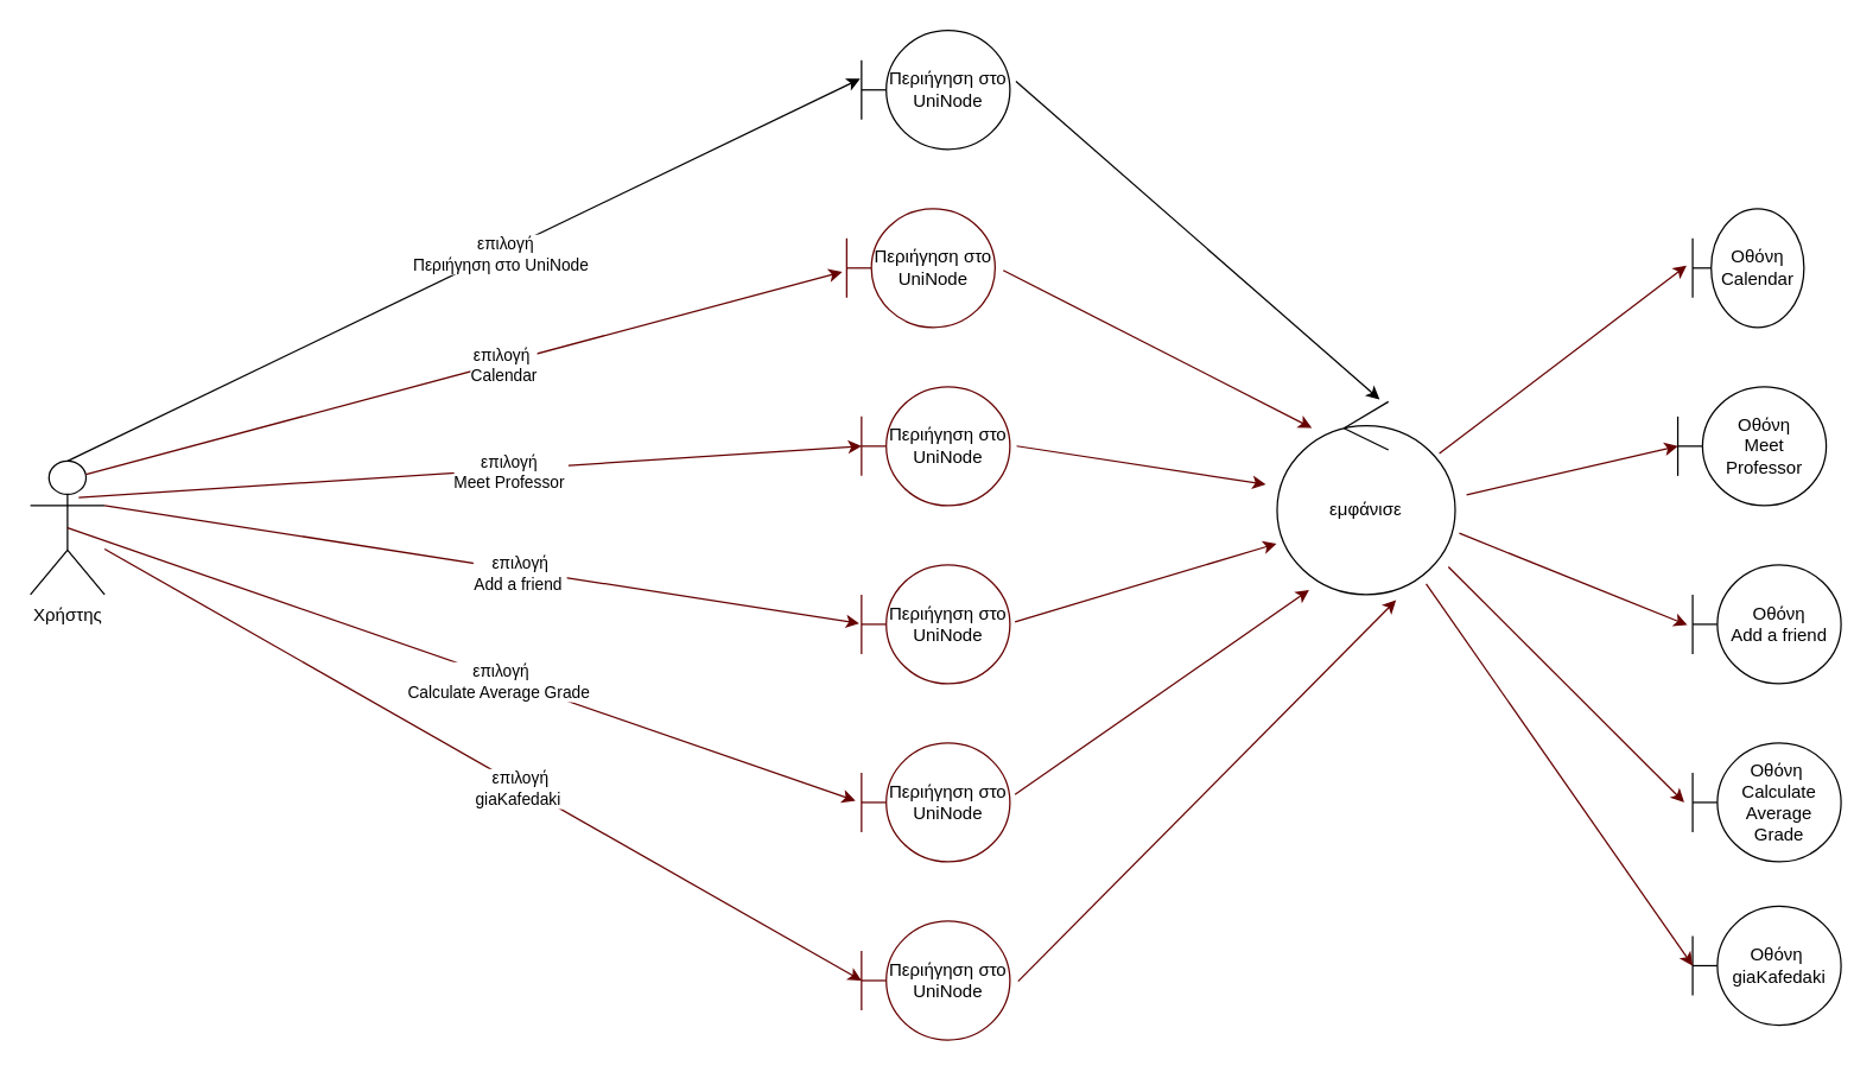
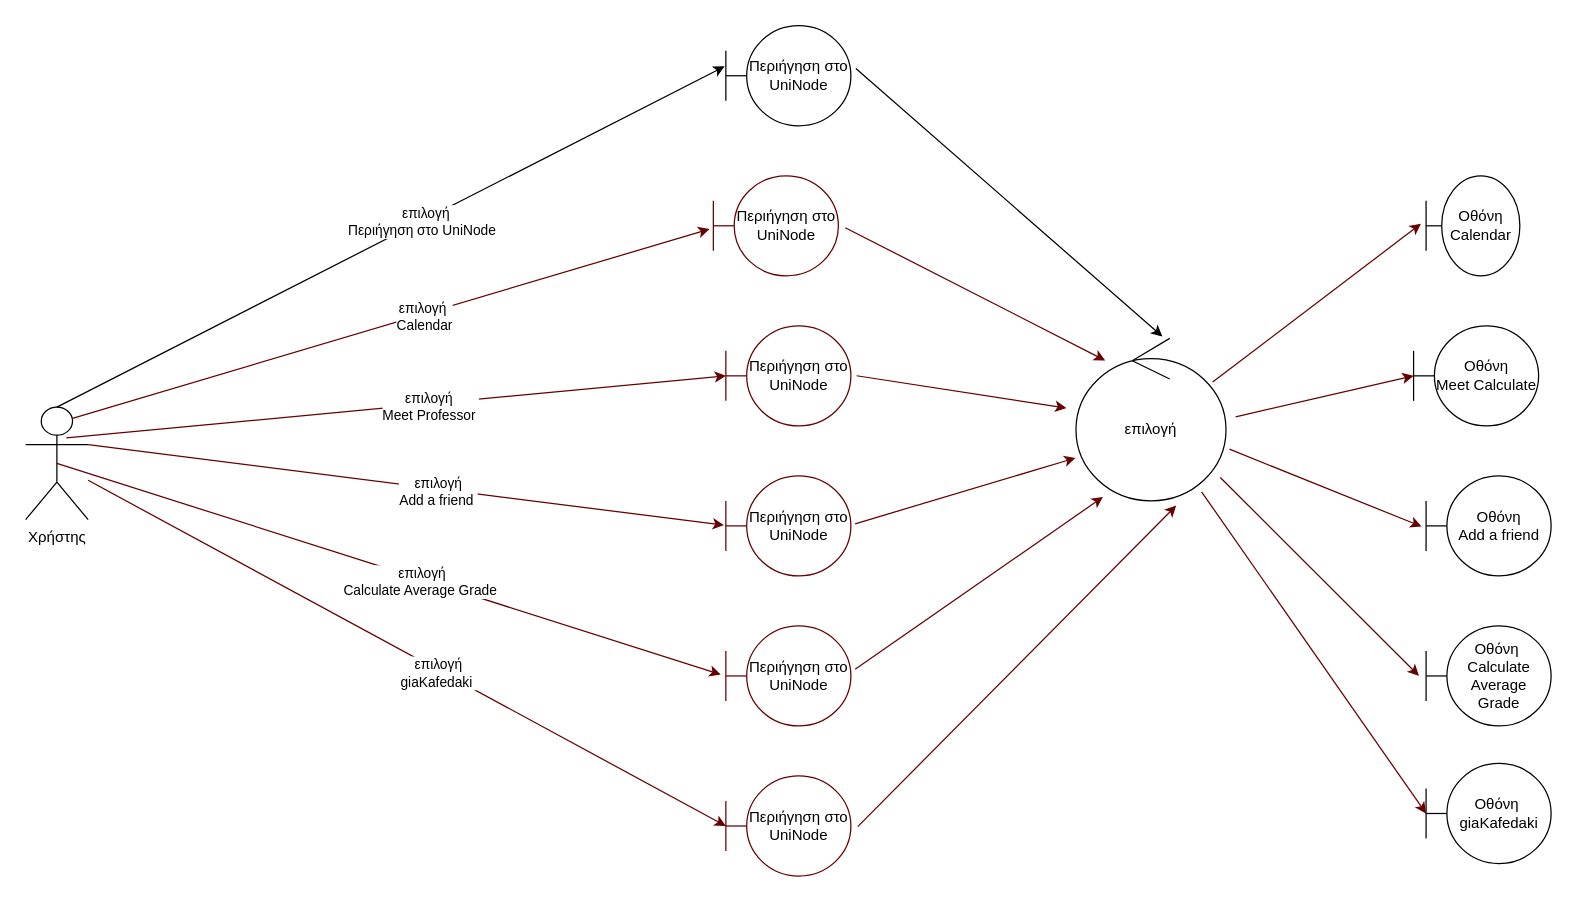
  <mxCell id="0" />
  <mxCell id="1" parent="0" />
  <mxCell id="2" value="Περιήγηση στο UniNode" style="shape=umlBoundary;whiteSpace=wrap;html=1;" vertex="1" parent="1"><mxGeometry x="580" width="100" height="80" as="geometry" y="20" /></mxCell>
- <mxCell id="3" value="Χρήστης" style="shape=umlActor;verticalLabelPosition=bottom;verticalAlign=top;html=1;" vertex="1" parent="1"><mxGeometry x="20" y="310" width="50" height="90" as="geometry" /></mxCell>
+ <mxCell id="3" value="Χρήστης" style="shape=umlActor;verticalLabelPosition=bottom;verticalAlign=top;html=1;" vertex="1" parent="1"><mxGeometry x="20" y="325" width="50" height="90" as="geometry" /></mxCell>
  <mxCell id="4" value="Περιήγηση στο UniNode" style="shape=umlBoundary;whiteSpace=wrap;html=1;strokeColor=#660000;" vertex="1" parent="1"><mxGeometry x="570" y="140" width="100" height="80" as="geometry" /></mxCell>
  <mxCell id="5" value="Περιήγηση στο UniNode" style="shape=umlBoundary;whiteSpace=wrap;html=1;strokeColor=#660000;" vertex="1" parent="1"><mxGeometry x="580" y="260" width="100" height="80" as="geometry" /></mxCell>
  <mxCell id="6" value="Περιήγηση στο UniNode" style="shape=umlBoundary;whiteSpace=wrap;html=1;strokeColor=#660000;" vertex="1" parent="1"><mxGeometry x="580" y="380" width="100" height="80" as="geometry" /></mxCell>
  <mxCell id="7" value="Περιήγηση στο UniNode" style="shape=umlBoundary;whiteSpace=wrap;html=1;strokeColor=#660000;" vertex="1" parent="1"><mxGeometry x="580" y="500" width="100" height="80" as="geometry" /></mxCell>
  <mxCell id="8" value="Περιήγηση στο UniNode" style="shape=umlBoundary;whiteSpace=wrap;html=1;strokeColor=#660000;" vertex="1" parent="1"><mxGeometry x="580" y="620" width="100" height="80" as="geometry" /></mxCell>
  <mxCell id="9" value="" style="endArrow=classic;html=1;entryX=-0.009;entryY=0.406;entryDx=0;entryDy=0;entryPerimeter=0;exitX=0.5;exitY=0;exitDx=0;exitDy=0;exitPerimeter=0;" edge="1" parent="1" source="3" target="2"><mxGeometry width="50" height="50" relative="1" as="geometry"><mxPoint x="353" y="330" as="sourcePoint" /><mxPoint x="800" y="250" as="targetPoint" /></mxGeometry></mxCell>
  <mxCell id="10" value="επιλογή &lt;br&gt;Περιήγηση στο UniNode&amp;nbsp;&amp;nbsp;" style="edgeLabel;html=1;align=center;verticalAlign=middle;resizable=0;points=[];" vertex="1" connectable="0" parent="9"><mxGeometry x="0.101" y="-2" relative="1" as="geometry"><mxPoint as="offset" /></mxGeometry></mxCell>
  <mxCell id="11" value="" style="endArrow=classic;html=1;entryX=-0.031;entryY=0.533;entryDx=0;entryDy=0;entryPerimeter=0;exitX=0.75;exitY=0.1;exitDx=0;exitDy=0;exitPerimeter=0;strokeColor=#660000;" edge="1" parent="1" source="3" target="4"><mxGeometry width="50" height="50" relative="1" as="geometry"><mxPoint x="370" y="340" as="sourcePoint" /><mxPoint x="694.1" y="-27.52" as="targetPoint" /></mxGeometry></mxCell>
  <mxCell id="12" value="επιλογή&amp;nbsp;&lt;br&gt;Calendar" style="edgeLabel;html=1;align=center;verticalAlign=middle;resizable=0;points=[];" vertex="1" connectable="0" parent="11"><mxGeometry x="0.101" y="-2" relative="1" as="geometry"><mxPoint as="offset" /></mxGeometry></mxCell>
  <mxCell id="13" value="" style="endArrow=classic;html=1;entryX=0;entryY=0.5;entryDx=0;entryDy=0;entryPerimeter=0;exitX=0.651;exitY=0.274;exitDx=0;exitDy=0;exitPerimeter=0;strokeColor=#660000;" edge="1" parent="1" source="3" target="5"><mxGeometry width="50" height="50" relative="1" as="geometry"><mxPoint x="370" y="350" as="sourcePoint" /><mxPoint x="666.9" y="242.64" as="targetPoint" /></mxGeometry></mxCell>
  <mxCell id="14" value="επιλογή&amp;nbsp;&lt;br&gt;Meet Professor&amp;nbsp;" style="edgeLabel;html=1;align=center;verticalAlign=middle;resizable=0;points=[];" vertex="1" connectable="0" parent="13"><mxGeometry x="0.101" y="-2" relative="1" as="geometry"><mxPoint as="offset" /></mxGeometry></mxCell>
  <mxCell id="15" value="" style="endArrow=classic;html=1;entryX=-0.015;entryY=0.493;entryDx=0;entryDy=0;entryPerimeter=0;exitX=1;exitY=0.333;exitDx=0;exitDy=0;exitPerimeter=0;strokeColor=#660000;" edge="1" parent="1" source="3" target="6"><mxGeometry width="50" height="50" relative="1" as="geometry"><mxPoint x="110" y="360" as="sourcePoint" /><mxPoint x="540" y="415" as="targetPoint" /></mxGeometry></mxCell>
  <mxCell id="16" value="επιλογή&lt;br&gt;Add a friend&amp;nbsp;" style="edgeLabel;html=1;align=center;verticalAlign=middle;resizable=0;points=[];" vertex="1" connectable="0" parent="15"><mxGeometry x="0.101" y="-2" relative="1" as="geometry"><mxPoint as="offset" /></mxGeometry></mxCell>
  <mxCell id="17" value="" style="endArrow=classic;html=1;entryX=-0.041;entryY=0.486;entryDx=0;entryDy=0;entryPerimeter=0;exitX=0.5;exitY=0.5;exitDx=0;exitDy=0;exitPerimeter=0;strokeColor=#660000;" edge="1" parent="1" source="3" target="7"><mxGeometry width="50" height="50" relative="1" as="geometry"><mxPoint x="370" y="390" as="sourcePoint" /><mxPoint x="600" y="480" as="targetPoint" /></mxGeometry></mxCell>
  <mxCell id="18" value="επιλογή&lt;br&gt;Calculate Average Grade&amp;nbsp;" style="edgeLabel;html=1;align=center;verticalAlign=middle;resizable=0;points=[];" vertex="1" connectable="0" parent="17"><mxGeometry x="0.101" y="-2" relative="1" as="geometry"><mxPoint as="offset" /></mxGeometry></mxCell>
  <mxCell id="19" value="" style="endArrow=classic;html=1;entryX=0;entryY=0.5;entryDx=0;entryDy=0;entryPerimeter=0;strokeColor=#660000;" edge="1" parent="1" source="3" target="8"><mxGeometry width="50" height="50" relative="1" as="geometry"><mxPoint x="370" y="420" as="sourcePoint" /><mxPoint x="640" y="460" as="targetPoint" /></mxGeometry></mxCell>
  <mxCell id="20" value="επιλογή&lt;br&gt;giaKafedaki&amp;nbsp;" style="edgeLabel;html=1;align=center;verticalAlign=middle;resizable=0;points=[];" vertex="1" connectable="0" parent="19"><mxGeometry x="0.101" y="-2" relative="1" as="geometry"><mxPoint as="offset" /></mxGeometry></mxCell>
- <mxCell id="21" value="εμφάνισε" style="ellipse;shape=umlControl;whiteSpace=wrap;html=1;" vertex="1" parent="1"><mxGeometry x="860" y="270" width="120" height="130" as="geometry" /></mxCell>
+ <mxCell id="21" value="επιλογή" style="ellipse;shape=umlControl;whiteSpace=wrap;html=1;" vertex="1" parent="1"><mxGeometry x="860" y="270" width="120" height="130" as="geometry" /></mxCell>
  <mxCell id="22" value="" style="endArrow=classic;html=1;exitX=1.04;exitY=0.428;exitDx=0;exitDy=0;exitPerimeter=0;entryX=0.576;entryY=-0.011;entryDx=0;entryDy=0;entryPerimeter=0;" edge="1" parent="1" source="2" target="21"><mxGeometry width="50" height="50" relative="1" as="geometry"><mxPoint x="790" y="360" as="sourcePoint" /><mxPoint x="840" y="310" as="targetPoint" /></mxGeometry></mxCell>
  <mxCell id="23" value="" style="endArrow=classic;html=1;exitX=1.055;exitY=0.519;exitDx=0;exitDy=0;exitPerimeter=0;entryX=0.195;entryY=0.136;entryDx=0;entryDy=0;entryPerimeter=0;strokeColor=#660000;" edge="1" parent="1" source="4" target="21"><mxGeometry width="50" height="50" relative="1" as="geometry"><mxPoint x="790" y="440" as="sourcePoint" /><mxPoint x="840" y="390" as="targetPoint" /></mxGeometry></mxCell>
  <mxCell id="24" value="" style="endArrow=classic;html=1;exitX=1.045;exitY=0.499;exitDx=0;exitDy=0;exitPerimeter=0;entryX=-0.064;entryY=0.429;entryDx=0;entryDy=0;entryPerimeter=0;strokeColor=#660000;" edge="1" parent="1" source="5" target="21"><mxGeometry width="50" height="50" relative="1" as="geometry"><mxPoint x="790" y="440" as="sourcePoint" /><mxPoint x="840" y="390" as="targetPoint" /></mxGeometry></mxCell>
  <mxCell id="25" value="" style="endArrow=classic;html=1;exitX=1.034;exitY=0.479;exitDx=0;exitDy=0;exitPerimeter=0;entryX=-0.003;entryY=0.736;entryDx=0;entryDy=0;entryPerimeter=0;strokeColor=#660000;" edge="1" parent="1" source="6" target="21"><mxGeometry width="50" height="50" relative="1" as="geometry"><mxPoint x="790" y="440" as="sourcePoint" /><mxPoint x="840" y="390" as="targetPoint" /></mxGeometry></mxCell>
  <mxCell id="26" value="" style="endArrow=classic;html=1;exitX=1.034;exitY=0.432;exitDx=0;exitDy=0;exitPerimeter=0;entryX=0.18;entryY=0.976;entryDx=0;entryDy=0;entryPerimeter=0;strokeColor=#660000;" edge="1" parent="1" source="7" target="21"><mxGeometry width="50" height="50" relative="1" as="geometry"><mxPoint x="790" y="440" as="sourcePoint" /><mxPoint x="840" y="390" as="targetPoint" /></mxGeometry></mxCell>
  <mxCell id="27" value="" style="endArrow=classic;html=1;exitX=1.055;exitY=0.506;exitDx=0;exitDy=0;exitPerimeter=0;entryX=0.668;entryY=1.029;entryDx=0;entryDy=0;entryPerimeter=0;strokeColor=#660000;" edge="1" parent="1" source="8" target="21"><mxGeometry width="50" height="50" relative="1" as="geometry"><mxPoint x="790" y="440" as="sourcePoint" /><mxPoint x="840" y="390" as="targetPoint" /></mxGeometry></mxCell>
  <mxCell id="28" value="Οθόνη&lt;br&gt;Calendar" style="shape=umlBoundary;whiteSpace=wrap;html=1;" vertex="1" parent="1"><mxGeometry x="1140" y="140" width="75" height="80" as="geometry" /></mxCell>
- <mxCell id="29" value="Οθόνη&lt;br&gt;Meet Professor" style="shape=umlBoundary;whiteSpace=wrap;html=1;" vertex="1" parent="1"><mxGeometry x="1130" y="260" width="100" height="80" as="geometry" /></mxCell>
+ <mxCell id="29" value="Οθόνη&lt;br&gt;Meet Calculate" style="shape=umlBoundary;whiteSpace=wrap;html=1;" vertex="1" parent="1"><mxGeometry x="1130" y="260" width="100" height="80" as="geometry" /></mxCell>
  <mxCell id="30" value="Οθόνη&lt;br&gt;Add a friend" style="shape=umlBoundary;whiteSpace=wrap;html=1;" vertex="1" parent="1"><mxGeometry x="1140" y="380" width="100" height="80" as="geometry" /></mxCell>
  <mxCell id="31" value="Οθόνη&amp;nbsp;&lt;br&gt;Calculate Average Grade" style="shape=umlBoundary;whiteSpace=wrap;html=1;" vertex="1" parent="1"><mxGeometry x="1140" y="500" width="100" height="80" as="geometry" /></mxCell>
  <mxCell id="32" value="Oθόνη&amp;nbsp;&lt;br&gt;giaKafedaki" style="shape=umlBoundary;whiteSpace=wrap;html=1;" vertex="1" parent="1"><mxGeometry x="1140" y="610" width="100" height="80" as="geometry" /></mxCell>
  <mxCell id="33" value="" style="endArrow=classic;html=1;entryX=-0.054;entryY=0.479;entryDx=0;entryDy=0;entryPerimeter=0;exitX=0.911;exitY=0.269;exitDx=0;exitDy=0;exitPerimeter=0;strokeColor=#660000;" edge="1" parent="1" source="21" target="28"><mxGeometry width="50" height="50" relative="1" as="geometry"><mxPoint x="790" y="370" as="sourcePoint" /><mxPoint x="840" y="320" as="targetPoint" /></mxGeometry></mxCell>
  <mxCell id="34" value="" style="endArrow=classic;html=1;entryX=0;entryY=0.5;entryDx=0;entryDy=0;entryPerimeter=0;exitX=1.064;exitY=0.483;exitDx=0;exitDy=0;exitPerimeter=0;strokeColor=#660000;" edge="1" parent="1" source="21" target="29"><mxGeometry width="50" height="50" relative="1" as="geometry"><mxPoint x="790" y="370" as="sourcePoint" /><mxPoint x="840" y="320" as="targetPoint" /></mxGeometry></mxCell>
  <mxCell id="35" value="" style="endArrow=classic;html=1;entryX=-0.036;entryY=0.506;entryDx=0;entryDy=0;entryPerimeter=0;strokeColor=#660000;exitX=1.023;exitY=0.682;exitDx=0;exitDy=0;exitPerimeter=0;" edge="1" parent="1" source="21" target="30"><mxGeometry width="50" height="50" relative="1" as="geometry"><mxPoint x="1000" y="359" as="sourcePoint" /><mxPoint x="840" y="320" as="targetPoint" /></mxGeometry></mxCell>
  <mxCell id="36" value="" style="endArrow=classic;html=1;entryX=-0.057;entryY=0.499;entryDx=0;entryDy=0;entryPerimeter=0;exitX=0.962;exitY=0.856;exitDx=0;exitDy=0;exitPerimeter=0;strokeColor=#660000;" edge="1" parent="1" source="21" target="31"><mxGeometry width="50" height="50" relative="1" as="geometry"><mxPoint x="790" y="370" as="sourcePoint" /><mxPoint x="840" y="320" as="targetPoint" /></mxGeometry></mxCell>
  <mxCell id="37" value="" style="endArrow=classic;html=1;entryX=0;entryY=0.5;entryDx=0;entryDy=0;entryPerimeter=0;strokeColor=#660000;exitX=0.837;exitY=0.944;exitDx=0;exitDy=0;exitPerimeter=0;" edge="1" parent="1" source="21" target="32"><mxGeometry width="50" height="50" relative="1" as="geometry"><mxPoint x="970" y="400" as="sourcePoint" /><mxPoint x="840" y="320" as="targetPoint" /></mxGeometry></mxCell>
